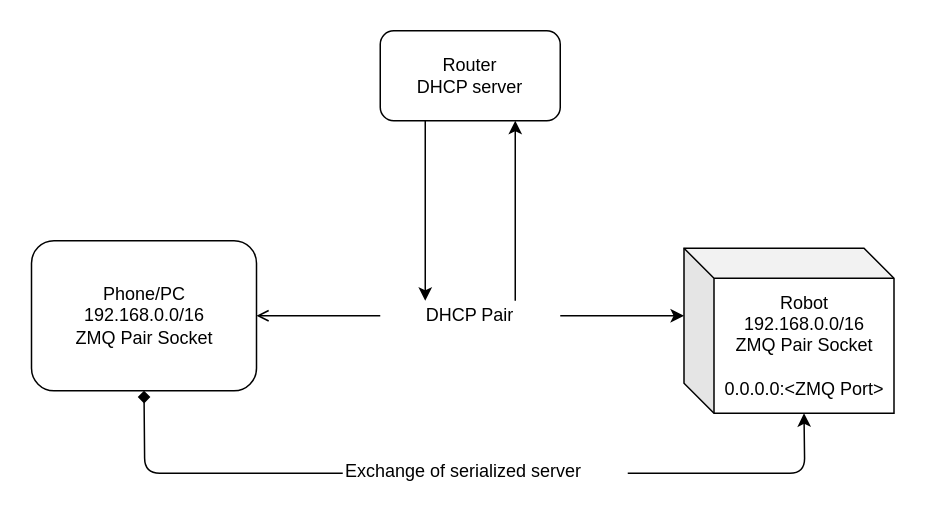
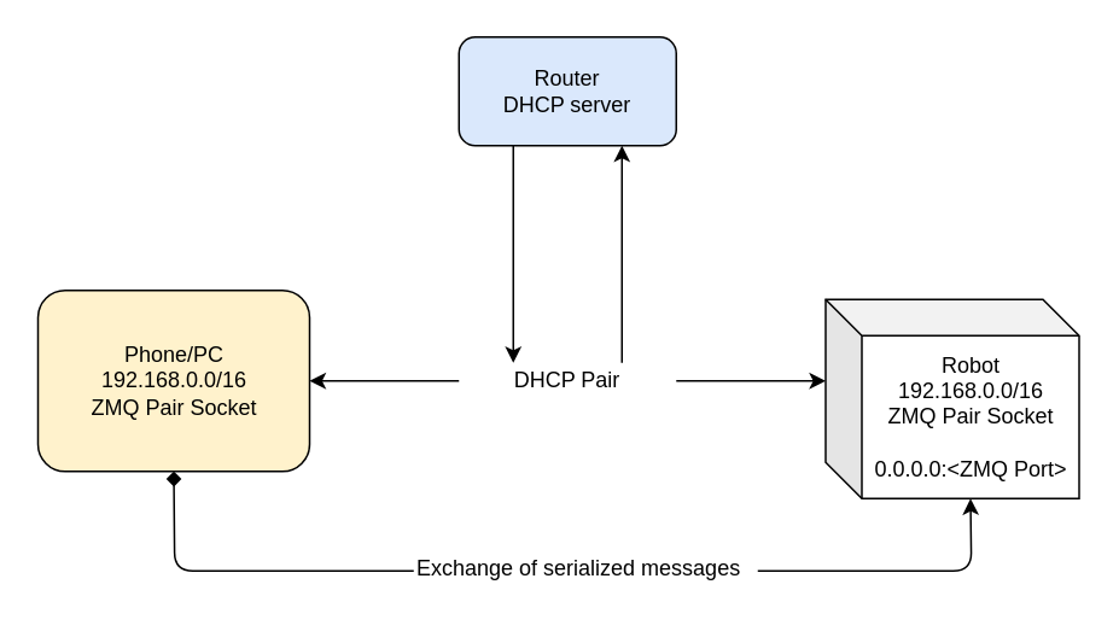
  <mxCell id="0" />
  <mxCell id="1" parent="0" />
- <mxCell id="2" value="Phone/PC&lt;br&gt;192.168.0.0/16&lt;br&gt;ZMQ Pair Socket" style="rounded=1;whiteSpace=wrap;html=1;" parent="1" vertex="1"><mxGeometry x="20.5" y="160" width="150" height="100" as="geometry" /></mxCell>
+ <mxCell id="2" value="Phone/PC&lt;br&gt;192.168.0.0/16&lt;br&gt;ZMQ Pair Socket" style="rounded=1;whiteSpace=wrap;html=1;fillColor=#fff2cc;" parent="1" vertex="1"><mxGeometry x="20.5" y="160" width="150" height="100" as="geometry" /></mxCell>
  <mxCell id="3" style="edgeStyle=orthogonalEdgeStyle;rounded=0;orthogonalLoop=1;jettySize=auto;html=1;exitX=0.25;exitY=1;exitDx=0;exitDy=0;entryX=0.25;entryY=0;entryDx=0;entryDy=0;" parent="1" source="4" target="9" edge="1"><mxGeometry relative="1" as="geometry" /></mxCell>
- <mxCell id="4" value="Router&lt;br&gt;DHCP server" style="rounded=1;whiteSpace=wrap;html=1;" parent="1" vertex="1"><mxGeometry x="253" y="20" width="120" height="60" as="geometry" /></mxCell>
+ <mxCell id="4" value="Router&lt;br&gt;DHCP server" style="rounded=1;whiteSpace=wrap;html=1;fillColor=#dae8fc;" parent="1" vertex="1"><mxGeometry x="253" y="20" width="120" height="60" as="geometry" /></mxCell>
  <mxCell id="5" value="Robot&lt;br&gt;192.168.0.0/16&lt;br&gt;ZMQ Pair Socket&lt;br&gt;&lt;br&gt;0.0.0.0:&amp;lt;ZMQ Port&amp;gt;" style="shape=cube;whiteSpace=wrap;html=1;boundedLbl=1;backgroundOutline=1;darkOpacity=0.05;darkOpacity2=0.1;" parent="1" vertex="1"><mxGeometry x="455.5" y="165" width="140" height="110" as="geometry" /></mxCell>
- <mxCell id="6" style="edgeStyle=orthogonalEdgeStyle;rounded=0;orthogonalLoop=1;jettySize=auto;html=1;entryX=1;entryY=0.5;entryDx=0;entryDy=0;endArrow=open;" parent="1" source="9" target="2" edge="1"><mxGeometry relative="1" as="geometry" /></mxCell>
+ <mxCell id="6" style="edgeStyle=orthogonalEdgeStyle;rounded=0;orthogonalLoop=1;jettySize=auto;html=1;entryX=1;entryY=0.5;entryDx=0;entryDy=0;" parent="1" source="9" target="2" edge="1"><mxGeometry relative="1" as="geometry" /></mxCell>
  <mxCell id="7" style="edgeStyle=orthogonalEdgeStyle;rounded=0;orthogonalLoop=1;jettySize=auto;html=1;entryX=0;entryY=0;entryDx=0;entryDy=45;entryPerimeter=0;" parent="1" source="9" target="5" edge="1"><mxGeometry relative="1" as="geometry" /></mxCell>
  <mxCell id="8" style="edgeStyle=orthogonalEdgeStyle;rounded=0;orthogonalLoop=1;jettySize=auto;html=1;exitX=0.75;exitY=0;exitDx=0;exitDy=0;entryX=0.75;entryY=1;entryDx=0;entryDy=0;" parent="1" source="9" target="4" edge="1"><mxGeometry relative="1" as="geometry" /></mxCell>
  <mxCell id="9" value="DHCP Pair" style="text;html=1;strokeColor=none;fillColor=none;align=center;verticalAlign=middle;whiteSpace=wrap;rounded=0;" parent="1" vertex="1"><mxGeometry x="253" y="200" width="120" height="20" as="geometry" /></mxCell>
  <mxCell id="10" style="edgeStyle=none;html=1;entryX=0;entryY=0;entryDx=80;entryDy=110;entryPerimeter=0;exitX=1;exitY=0.5;exitDx=0;exitDy=0;" edge="1" parent="1" source="12" target="5"><mxGeometry relative="1" as="geometry"><Array as="points"><mxPoint x="536" y="315" /></Array></mxGeometry></mxCell>
  <mxCell id="11" style="edgeStyle=none;html=1;exitX=0;exitY=0.5;exitDx=0;exitDy=0;entryX=0.5;entryY=1;entryDx=0;entryDy=0;endArrow=diamond;" edge="1" parent="1" source="12" target="2"><mxGeometry relative="1" as="geometry"><Array as="points"><mxPoint x="96" y="315" /></Array></mxGeometry></mxCell>
- <mxCell id="12" value="&lt;span style=&quot;background-color: initial;&quot;&gt;Exchange of serialized server&lt;/span&gt;" style="text;whiteSpace=wrap;html=1;" vertex="1" parent="1"><mxGeometry x="228" y="300" width="190" height="30" as="geometry" /></mxCell>
+ <mxCell id="12" value="&lt;span style=&quot;background-color: initial;&quot;&gt;Exchange of serialized messages&lt;/span&gt;" style="text;whiteSpace=wrap;html=1;" vertex="1" parent="1"><mxGeometry x="228" y="300" width="190" height="30" as="geometry" /></mxCell>
